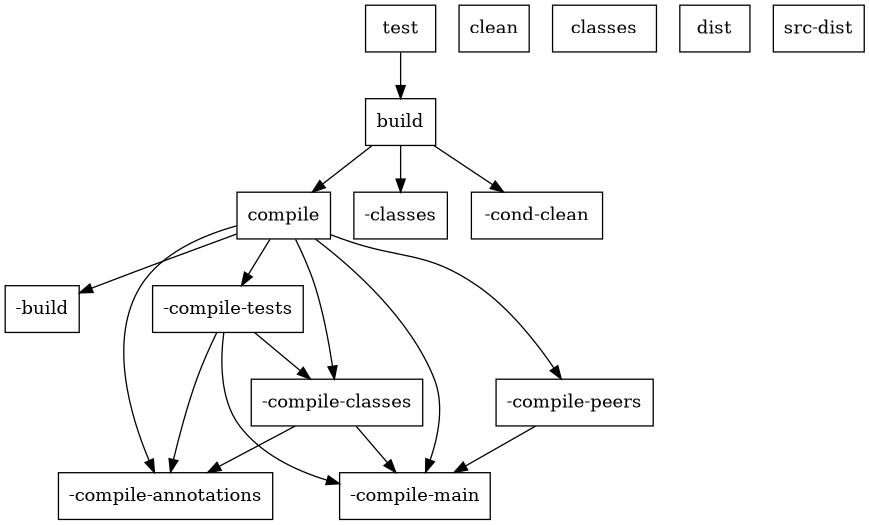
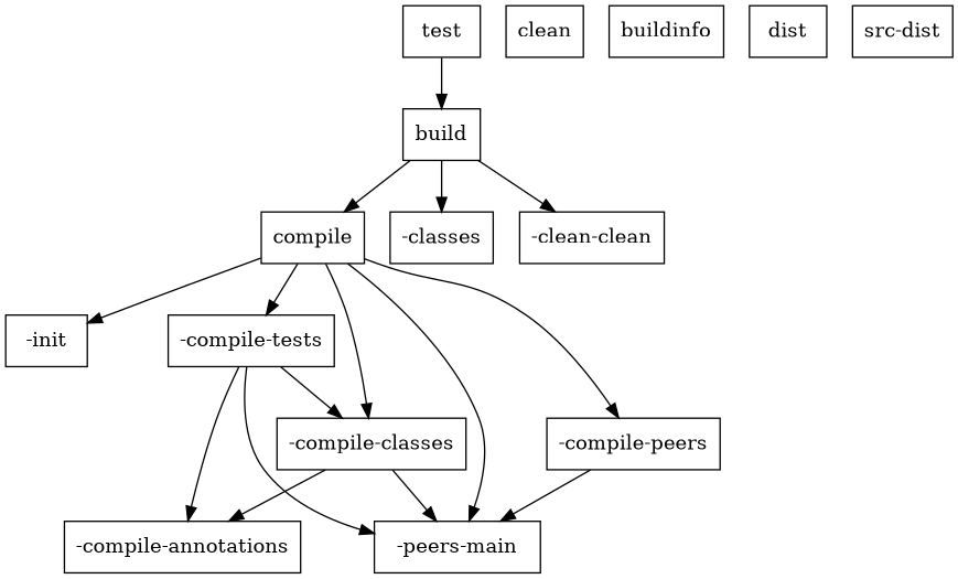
  digraph {
    node [shape=rect]
    compile
-   "-init" [label="-build"]
+   "-init"
    "-compile-annotations"
-   "-compile-main"
+   "-compile-main" [label="-peers-main"]
    "-compile-peers"
    "-compile-classes"
    "-compile-tests"
    build
    n9 [label="-classes"]
-   "-cond-clean"
+   "-cond-clean" [label="-clean-clean"]
    clean
-   buildinfo [label=classes]
+   buildinfo
    dist
    "src-dist"
    test
    compile -> "-init"
-   compile -> "-compile-annotations"
    compile -> "-compile-main"
    compile -> "-compile-peers"
    compile -> "-compile-classes"
    compile -> "-compile-tests"
    "-compile-peers" -> "-compile-main"
    "-compile-classes" -> "-compile-annotations"
    "-compile-classes" -> "-compile-main"
    "-compile-tests" -> "-compile-annotations"
    "-compile-tests" -> "-compile-main"
    "-compile-tests" -> "-compile-classes"
    build -> compile
    build -> n9
    build -> "-cond-clean"
    test -> build
  }
